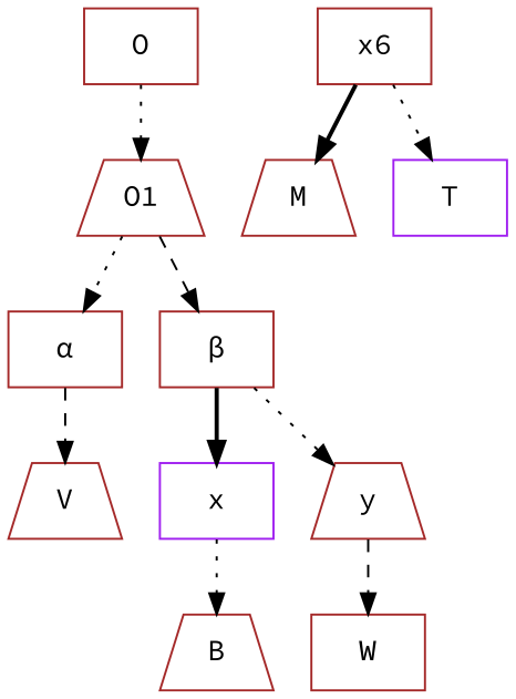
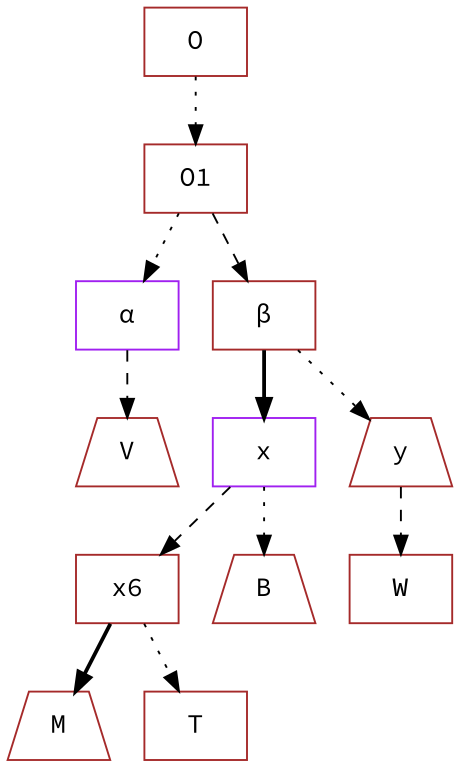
  digraph {
    fontname="Source Code Pro"
    node [color=brown fontname="Source Code Pro" shape=box]
    edge [fontname="Source Code Pro" style=dotted]
-   O1 [shape=trapezium]
+   O1
    O
-   n3 [label="α"]
+   n3 [color=purple label="α"]
    n4 [label="β"]
    V [shape=trapezium]
    x [color=purple]
    y [shape=trapezium]
    n8 [label=x6]
    B [shape=trapezium]
    W
    M [shape=trapezium]
-   T [color=purple]
+   T
    O1 -> n3
    O1 -> n4 [style=dashed]
    O -> O1
    n3 -> V [style=dashed]
    n4 -> x [style=bold]
    n4 -> y
+   x -> n8 [style=dashed]
    x -> B
    y -> W [style=dashed]
    n8 -> M [style=bold]
    n8 -> T
  }
